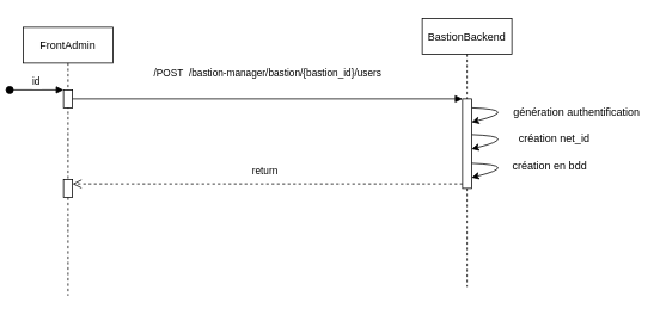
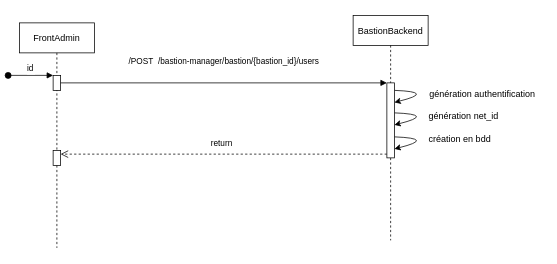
  <mxCell id="0" />
  <mxCell id="1" parent="0" />
  <mxCell id="2" value="FrontAdmin" style="shape=umlLifeline;perimeter=lifelinePerimeter;container=1;collapsible=0;recursiveResize=0;rounded=0;shadow=0;strokeWidth=1;" parent="1" vertex="1"><mxGeometry x="20" y="30" width="100" height="300" as="geometry" /></mxCell>
  <mxCell id="3" value="" style="points=[];perimeter=orthogonalPerimeter;rounded=0;shadow=0;strokeWidth=1;" parent="2" vertex="1"><mxGeometry x="45" y="70" width="10" height="20" as="geometry" /></mxCell>
  <mxCell id="4" value="id" style="verticalAlign=bottom;startArrow=oval;endArrow=block;startSize=8;shadow=0;strokeWidth=1;" parent="2" target="3" edge="1"><mxGeometry relative="1" as="geometry"><mxPoint x="-15" y="70" as="sourcePoint" /></mxGeometry></mxCell>
  <mxCell id="5" value="" style="points=[];perimeter=orthogonalPerimeter;rounded=0;shadow=0;strokeWidth=1;" vertex="1" parent="2"><mxGeometry x="45" y="170" width="10" height="20" as="geometry" /></mxCell>
  <mxCell id="6" value="BastionBackend" style="shape=umlLifeline;perimeter=lifelinePerimeter;container=1;collapsible=0;recursiveResize=0;rounded=0;shadow=0;strokeWidth=1;" parent="1" vertex="1"><mxGeometry x="465" y="20" width="100" height="300" as="geometry" /></mxCell>
  <mxCell id="7" value="return" style="verticalAlign=bottom;endArrow=open;dashed=1;endSize=8;exitX=0;exitY=0.95;shadow=0;strokeWidth=1;" parent="1" source="9" target="5" edge="1"><mxGeometry x="0.011" y="-5" relative="1" as="geometry"><mxPoint x="130" y="262" as="targetPoint" /><mxPoint as="offset" /></mxGeometry></mxCell>
  <mxCell id="8" value="/POST  /bastion-manager/bastion/{bastion_id}/users" style="verticalAlign=bottom;endArrow=block;entryX=0;entryY=0;shadow=0;strokeWidth=1;" parent="1" source="3" target="9" edge="1"><mxGeometry y="20" relative="1" as="geometry"><mxPoint x="175" y="110" as="sourcePoint" /><mxPoint as="offset" /></mxGeometry></mxCell>
  <mxCell id="9" value="" style="points=[];perimeter=orthogonalPerimeter;rounded=0;shadow=0;strokeWidth=1;" parent="1" vertex="1"><mxGeometry x="510" y="110" width="10" height="100" as="geometry" /></mxCell>
  <mxCell id="10" value="" style="curved=1;endArrow=classic;html=1;rounded=0;exitX=0.997;exitY=0.049;exitDx=0;exitDy=0;exitPerimeter=0;entryX=0.951;entryY=0.149;entryDx=0;entryDy=0;entryPerimeter=0;" edge="1" parent="1"><mxGeometry width="50" height="50" relative="1" as="geometry"><mxPoint x="520.46" y="150" as="sourcePoint" /><mxPoint x="520" y="166" as="targetPoint" /><Array as="points"><mxPoint x="575.49" y="152.16" /></Array></mxGeometry></mxCell>
  <mxCell id="11" value="" style="curved=1;endArrow=classic;html=1;rounded=0;exitX=0.997;exitY=0.049;exitDx=0;exitDy=0;exitPerimeter=0;entryX=0.951;entryY=0.149;entryDx=0;entryDy=0;entryPerimeter=0;" edge="1" parent="1"><mxGeometry width="50" height="50" relative="1" as="geometry"><mxPoint x="520.46" y="182" as="sourcePoint" /><mxPoint x="520" y="198" as="targetPoint" /><Array as="points"><mxPoint x="575.49" y="184.16" /></Array></mxGeometry></mxCell>
  <mxCell id="12" value="" style="curved=1;endArrow=classic;html=1;rounded=0;exitX=0.997;exitY=0.049;exitDx=0;exitDy=0;exitPerimeter=0;entryX=0.951;entryY=0.149;entryDx=0;entryDy=0;entryPerimeter=0;" edge="1" parent="1"><mxGeometry width="50" height="50" relative="1" as="geometry"><mxPoint x="520.46" y="120" as="sourcePoint" /><mxPoint x="520" y="136" as="targetPoint" /><Array as="points"><mxPoint x="575.49" y="122.16" /></Array></mxGeometry></mxCell>
  <mxCell id="13" value="génération authentification" style="text;html=1;strokeColor=none;fillColor=none;align=center;verticalAlign=middle;whiteSpace=wrap;rounded=0;" vertex="1" parent="1"><mxGeometry x="560" y="110" width="155" height="30" as="geometry" /></mxCell>
- <mxCell id="14" value="création net_id" style="text;html=1;strokeColor=none;fillColor=none;align=center;verticalAlign=middle;whiteSpace=wrap;rounded=0;" vertex="1" parent="1"><mxGeometry x="560" y="140" width="105" height="30" as="geometry" /></mxCell>
+ <mxCell id="14" value="génération net_id" style="text;html=1;strokeColor=none;fillColor=none;align=center;verticalAlign=middle;whiteSpace=wrap;rounded=0;" vertex="1" parent="1"><mxGeometry x="560" y="140" width="105" height="30" as="geometry" /></mxCell>
  <mxCell id="15" value="création en bdd" style="text;html=1;strokeColor=none;fillColor=none;align=center;verticalAlign=middle;whiteSpace=wrap;rounded=0;" vertex="1" parent="1"><mxGeometry x="560" y="170" width="95" height="30" as="geometry" /></mxCell>
